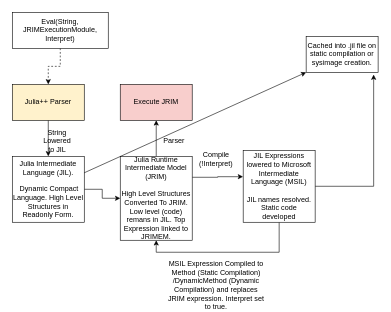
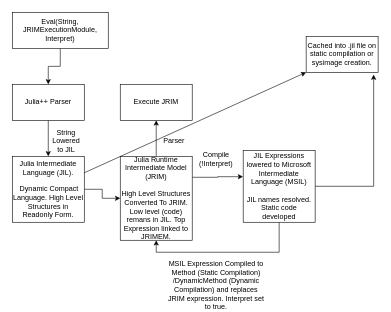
  <mxCell id="0" />
  <mxCell id="1" parent="0" />
- <mxCell id="2" style="edgeStyle=orthogonalEdgeStyle;rounded=0;orthogonalLoop=1;jettySize=auto;html=1;exitX=0.5;exitY=1;exitDx=0;exitDy=0;entryX=0.5;entryY=0;entryDx=0;entryDy=0;dashed=1;" edge="1" parent="1" source="3" target="8"><mxGeometry relative="1" as="geometry" /></mxCell>
+ <mxCell id="2" style="edgeStyle=orthogonalEdgeStyle;rounded=0;orthogonalLoop=1;jettySize=auto;html=1;exitX=0.5;exitY=1;exitDx=0;exitDy=0;entryX=0.5;entryY=0;entryDx=0;entryDy=0;" edge="1" parent="1" source="3" target="8"><mxGeometry relative="1" as="geometry" /></mxCell>
  <mxCell id="3" value="Eval(String, JRIMExecutionModule, Interpret)" style="rounded=0;whiteSpace=wrap;html=1;" vertex="1" parent="1"><mxGeometry x="20" y="20" width="160" height="60" as="geometry" /></mxCell>
  <mxCell id="4" value="" style="endArrow=classic;html=1;rounded=0;startArrow=none;" edge="1" parent="1" source="8"><mxGeometry width="50" height="50" relative="1" as="geometry"><mxPoint x="80" y="80" as="sourcePoint" /><mxPoint x="80" y="140" as="targetPoint" /></mxGeometry></mxCell>
  <mxCell id="5" style="edgeStyle=orthogonalEdgeStyle;rounded=0;orthogonalLoop=1;jettySize=auto;html=1;exitX=1;exitY=0.5;exitDx=0;exitDy=0;entryX=0;entryY=0.5;entryDx=0;entryDy=0;" edge="1" parent="1" source="6" target="11"><mxGeometry relative="1" as="geometry" /></mxCell>
  <mxCell id="6" value="Julia Intermediate Language (JIL).&lt;br&gt;&lt;br&gt;&amp;nbsp;Dynamic Compact Language. High Level Structures in Readonly Form." style="rounded=0;whiteSpace=wrap;html=1;" vertex="1" parent="1"><mxGeometry x="20" y="260" width="120" height="110" as="geometry" /></mxCell>
  <mxCell id="7" style="edgeStyle=orthogonalEdgeStyle;rounded=0;orthogonalLoop=1;jettySize=auto;html=1;exitX=0.5;exitY=1;exitDx=0;exitDy=0;entryX=0.5;entryY=0;entryDx=0;entryDy=0;" edge="1" parent="1" source="8" target="6"><mxGeometry relative="1" as="geometry" /></mxCell>
- <mxCell id="8" value="Julia++ Parser" style="rounded=0;whiteSpace=wrap;html=1;fillColor=#fff2cc;" vertex="1" parent="1"><mxGeometry x="20" y="140" width="120" height="60" as="geometry" /></mxCell>
- <mxCell id="9" value="String Lowered to JIL" style="text;html=1;strokeColor=none;fillColor=none;align=center;verticalAlign=middle;whiteSpace=wrap;rounded=0;" vertex="1" parent="1"><mxGeometry x="65" y="220" width="60" height="30" as="geometry" /></mxCell>
+ <mxCell id="8" value="Julia++ Parser" style="rounded=0;whiteSpace=wrap;html=1;" vertex="1" parent="1"><mxGeometry x="20" y="140" width="120" height="60" as="geometry" /></mxCell>
+ <mxCell id="9" value="String Lowered to JIL" style="text;html=1;strokeColor=none;fillColor=none;align=center;verticalAlign=middle;whiteSpace=wrap;rounded=0;" vertex="1" parent="1"><mxGeometry x="80" y="220" width="60" height="30" as="geometry" /></mxCell>
  <mxCell id="10" style="edgeStyle=orthogonalEdgeStyle;rounded=0;orthogonalLoop=1;jettySize=auto;html=1;exitX=1;exitY=0.25;exitDx=0;exitDy=0;entryX=-0.002;entryY=0.367;entryDx=0;entryDy=0;entryPerimeter=0;" edge="1" parent="1" source="11" target="17"><mxGeometry relative="1" as="geometry" /></mxCell>
  <mxCell id="11" value="Julia Runtime Intermediate Model (JRIM)&lt;br&gt;&lt;br&gt;High Level Structures Converted To JRIM. Low level (code) remans in JIL. Top Expression linked to JRIMEM." style="rounded=0;whiteSpace=wrap;html=1;" vertex="1" parent="1"><mxGeometry x="200" y="260" width="120" height="140" as="geometry" /></mxCell>
- <mxCell id="12" value="Execute JRIM" style="rounded=0;whiteSpace=wrap;html=1;fillColor=#f8cecc;" vertex="1" parent="1"><mxGeometry x="200" y="140" width="120" height="60" as="geometry" /></mxCell>
+ <mxCell id="12" value="Execute JRIM" style="rounded=0;whiteSpace=wrap;html=1;" vertex="1" parent="1"><mxGeometry x="200" y="140" width="120" height="60" as="geometry" /></mxCell>
  <mxCell id="13" value="" style="endArrow=classic;html=1;rounded=0;" edge="1" parent="1"><mxGeometry width="50" height="50" relative="1" as="geometry"><mxPoint x="260" y="260" as="sourcePoint" /><mxPoint x="260" y="200" as="targetPoint" /></mxGeometry></mxCell>
  <mxCell id="14" value="Parser" style="text;html=1;strokeColor=none;fillColor=none;align=center;verticalAlign=middle;whiteSpace=wrap;rounded=0;" vertex="1" parent="1"><mxGeometry x="260" y="220" width="60" height="30" as="geometry" /></mxCell>
  <mxCell id="15" style="edgeStyle=orthogonalEdgeStyle;rounded=0;orthogonalLoop=1;jettySize=auto;html=1;exitX=0.5;exitY=1;exitDx=0;exitDy=0;entryX=0.5;entryY=1;entryDx=0;entryDy=0;" edge="1" parent="1" source="17" target="11"><mxGeometry relative="1" as="geometry" /></mxCell>
  <mxCell id="16" style="edgeStyle=orthogonalEdgeStyle;rounded=0;orthogonalLoop=1;jettySize=auto;html=1;exitX=1;exitY=0.5;exitDx=0;exitDy=0;entryX=0.938;entryY=1.063;entryDx=0;entryDy=0;entryPerimeter=0;" edge="1" parent="1" source="17" target="19"><mxGeometry relative="1" as="geometry"><mxPoint x="620" y="240" as="targetPoint" /></mxGeometry></mxCell>
  <mxCell id="17" value="JIL Expressions lowered to Microsoft Intermediate Language (MSIL)&lt;br&gt;&lt;br&gt;JIL names resolved. Static code developed" style="rounded=0;whiteSpace=wrap;html=1;" vertex="1" parent="1"><mxGeometry x="405" y="250" width="120" height="120" as="geometry" /></mxCell>
  <mxCell id="18" value="Compile (!Interpret)" style="text;html=1;strokeColor=none;fillColor=none;align=center;verticalAlign=middle;whiteSpace=wrap;rounded=0;" vertex="1" parent="1"><mxGeometry x="330" y="250" width="60" height="30" as="geometry" /></mxCell>
  <mxCell id="19" value="Cached into .jil file on static compilation or sysimage creation." style="rounded=0;whiteSpace=wrap;html=1;" vertex="1" parent="1"><mxGeometry x="510" y="60" width="120" height="60" as="geometry" /></mxCell>
  <mxCell id="20" value="" style="endArrow=classic;html=1;rounded=0;exitX=1;exitY=0.25;exitDx=0;exitDy=0;entryX=0;entryY=1;entryDx=0;entryDy=0;" edge="1" parent="1" source="6" target="19"><mxGeometry width="50" height="50" relative="1" as="geometry"><mxPoint x="450" y="150" as="sourcePoint" /><mxPoint x="500" y="100" as="targetPoint" /></mxGeometry></mxCell>
  <mxCell id="21" value="MSIL Expression Compiled to Method (Static Compilation) /DynamicMethod (Dynamic Compilation) and replaces JRIM expression. Interpret set to true." style="text;html=1;strokeColor=none;fillColor=none;align=center;verticalAlign=middle;whiteSpace=wrap;rounded=0;" vertex="1" parent="1"><mxGeometry x="275" y="460" width="170" height="30" as="geometry" /></mxCell>
